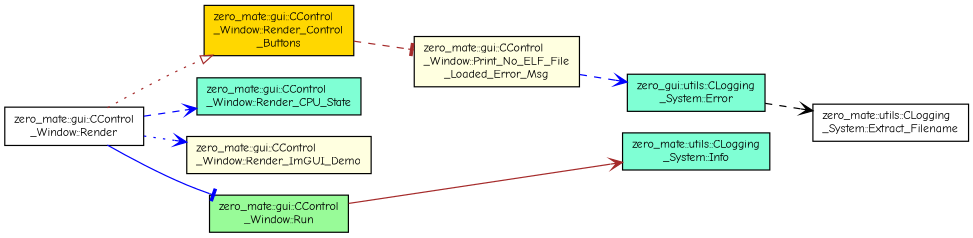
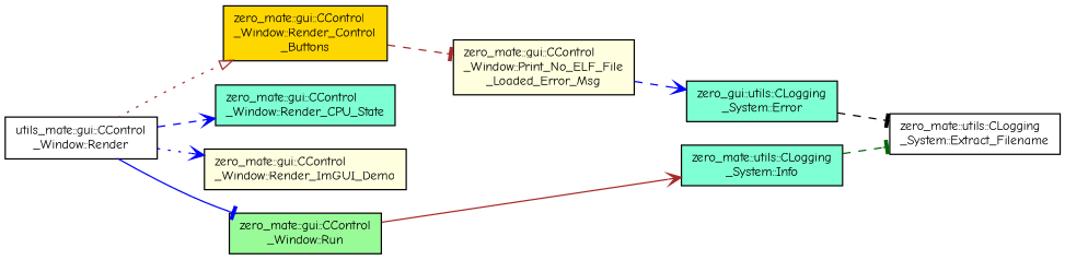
  digraph {
    fontname="Comic Neue"
    rankdir=LR
    node [color=black fillcolor=aquamarine fontname="Comic Neue" fontsize=10 shape=record style=filled]
    edge [arrowhead=vee color=blue fontname="Comic Neue" fontsize=10 labelfontname=Helvetica labelfontsize=10 style=dashed]
-   n1 [fillcolor=white fontcolor=black height=0.2 label="zero_mate::gui::CControl\l_Window::Render" width=0.4]
+   n1 [fillcolor=white fontcolor=black height=0.2 label="utils_mate::gui::CControl\l_Window::Render" width=0.4]
    n2 [fillcolor=gold height=0.2 label="zero_mate::gui::CControl\l_Window::Render_Control\l_Buttons" width=0.4]
    n3 [height=0.2 label="zero_mate::gui::CControl\l_Window::Render_CPU_State" width=0.4]
    n4 [fillcolor=lightyellow height=0.2 label="zero_mate::gui::CControl\l_Window::Render_ImGUI_Demo" width=0.4]
    n5 [fillcolor=palegreen height=0.2 label="zero_mate::gui::CControl\l_Window::Run" width=0.4]
    n6 [fillcolor=lightyellow height=0.2 label="zero_mate::gui::CControl\l_Window::Print_No_ELF_File\l_Loaded_Error_Msg" width=0.4]
    n7 [height=0.2 label="zero_mate::utils::CLogging\l_System::Info" width=0.4]
    n8 [height=0.2 label="zero_gui::utils::CLogging\l_System::Error" width=0.4]
    n9 [fillcolor=white height=0.2 label="zero_mate::utils::CLogging\l_System::Extract_Filename" width=0.4]
    n1 -> n2 [arrowhead=onormal color=brown style=dotted]
    n1 -> n3
    n1 -> n4 [style=dotted]
    n1 -> n5 [arrowhead=tee style=solid]
    n2 -> n6 [arrowhead=tee color=brown]
    n5 -> n7 [color=brown style=solid]
    n6 -> n8
-   n8 -> n9 [color=black]
+   n7 -> n9 [arrowhead=tee color=darkgreen]
+   n8 -> n9 [arrowhead=tee color=black]
  }
